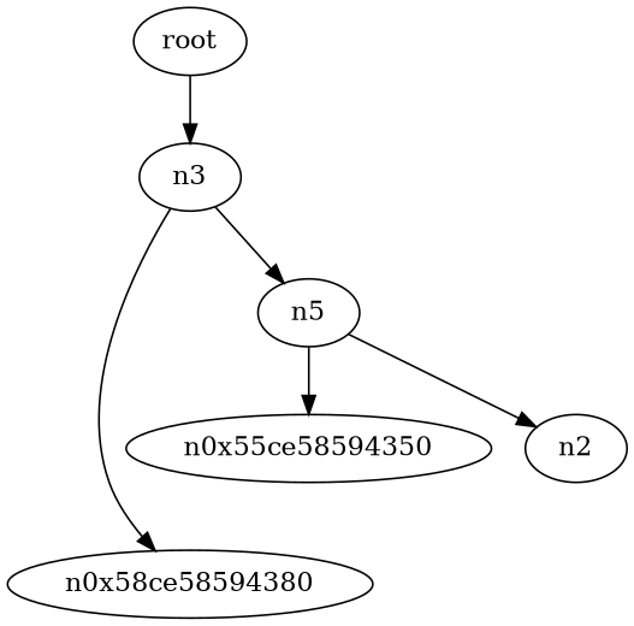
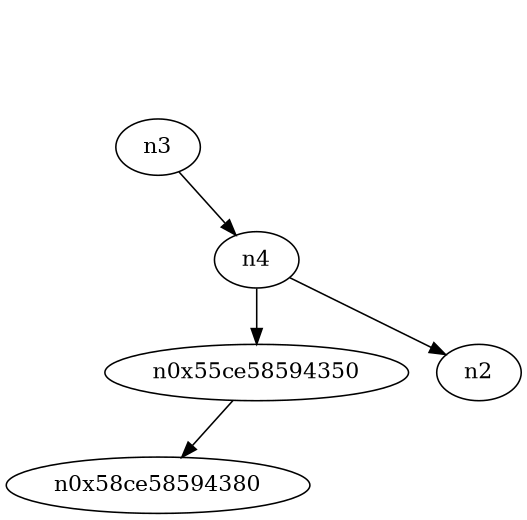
  digraph {
-   n2 [label=root]
    n3
    n0x55ce58594380 [label=n0x58ce58594380]
-   n4 [label=n5]
+   n4
    n0x55ce58594350
    n5 [label=n2]
-   n2 -> n3
-   n3 -> n0x55ce58594380
+   n0x55ce58594350 -> n0x55ce58594380
    n3 -> n4
    n4 -> n0x55ce58594350
    n4 -> n5
  }
